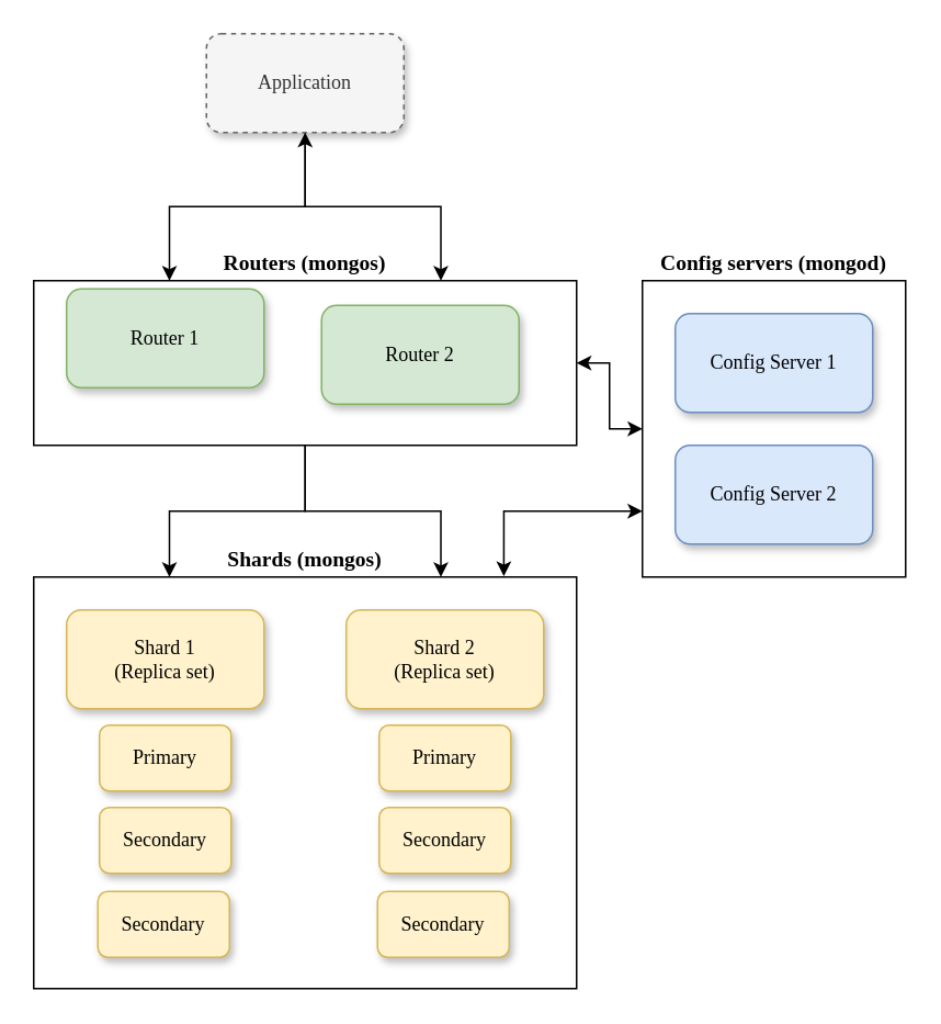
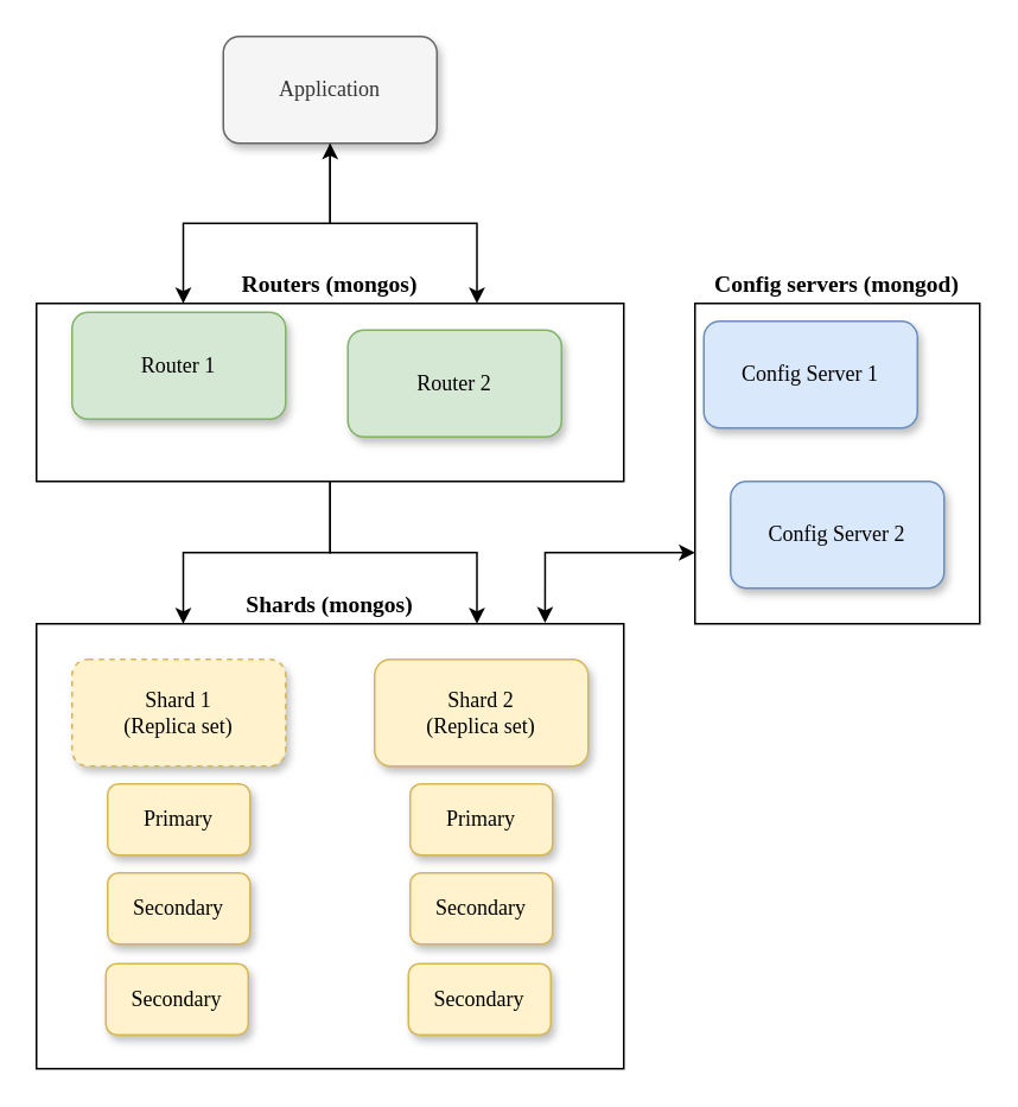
  <mxCell id="0" />
  <mxCell id="1" parent="0" />
  <mxCell id="2" value="&lt;b&gt;&lt;font style=&quot;font-size: 13px;&quot;&gt;Config servers (mongod)&lt;/font&gt;&lt;/b&gt;" style="rounded=0;fillColor=none;align=center;whiteSpace=wrap;html=1;verticalAlign=bottom;labelPosition=center;verticalLabelPosition=top;fontFamily=Verdana;" vertex="1" parent="1"><mxGeometry x="390" y="170" width="160" height="180" as="geometry" /></mxCell>
  <mxCell id="3" value="&lt;b&gt;&lt;font style=&quot;font-size: 13px;&quot;&gt;Shards (mongos)&lt;br&gt;&lt;/font&gt;&lt;/b&gt;" style="rounded=0;fillColor=none;align=center;whiteSpace=wrap;html=1;verticalAlign=bottom;labelPosition=center;verticalLabelPosition=top;fontFamily=Verdana;" vertex="1" parent="1"><mxGeometry x="20" y="350" width="330" height="250" as="geometry" /></mxCell>
  <mxCell id="4" value="&lt;b&gt;&lt;font style=&quot;font-size: 13px;&quot;&gt;Routers (mongos)&lt;br&gt;&lt;/font&gt;&lt;/b&gt;" style="rounded=0;fillColor=none;align=center;whiteSpace=wrap;html=1;verticalAlign=bottom;labelPosition=center;verticalLabelPosition=top;fontFamily=Verdana;" vertex="1" parent="1"><mxGeometry x="20" y="170" width="330" height="100" as="geometry" /></mxCell>
  <mxCell id="5" value="Router 1" style="rounded=1;whiteSpace=wrap;html=1;fillColor=#d5e8d4;strokeColor=#82b366;shadow=1;fontFamily=Verdana;" vertex="1" parent="1"><mxGeometry x="40" y="175" width="120" height="60" as="geometry" /></mxCell>
  <mxCell id="6" value="Router 2" style="rounded=1;whiteSpace=wrap;html=1;fillColor=#d5e8d4;strokeColor=#82b366;shadow=1;fontFamily=Verdana;" vertex="1" parent="1"><mxGeometry x="195" y="185" width="120" height="60" as="geometry" /></mxCell>
- <mxCell id="7" value="Shard 1 &lt;br&gt;(Replica set)" style="rounded=1;whiteSpace=wrap;html=1;fontFamily=Verdana;fillColor=#fff2cc;strokeColor=#d6b656;shadow=1;" vertex="1" parent="1"><mxGeometry x="40" y="370" width="120" height="60" as="geometry" /></mxCell>
- <mxCell id="8" value="Config Server 1" style="rounded=1;whiteSpace=wrap;html=1;glass=0;shadow=1;fillColor=#dae8fc;fillStyle=solid;strokeColor=#6c8ebf;fontFamily=Verdana;labelBorderColor=none;" vertex="1" parent="1"><mxGeometry x="410" y="190" width="120" height="60" as="geometry" /></mxCell>
+ <mxCell id="7" value="Shard 1 &lt;br&gt;(Replica set)" style="rounded=1;whiteSpace=wrap;html=1;fontFamily=Verdana;fillColor=#fff2cc;strokeColor=#d6b656;shadow=1;dashed=1;" vertex="1" parent="1"><mxGeometry x="40" y="370" width="120" height="60" as="geometry" /></mxCell>
+ <mxCell id="8" value="Config Server 1" style="rounded=1;whiteSpace=wrap;html=1;glass=0;shadow=1;fillColor=#dae8fc;fillStyle=solid;strokeColor=#6c8ebf;fontFamily=Verdana;labelBorderColor=none;" vertex="1" parent="1"><mxGeometry x="395" y="180" width="120" height="60" as="geometry" /></mxCell>
  <mxCell id="9" value="Config Server 2" style="rounded=1;whiteSpace=wrap;html=1;glass=0;shadow=1;fillColor=#dae8fc;fillStyle=solid;strokeColor=#6c8ebf;fontFamily=Verdana;labelBorderColor=none;" vertex="1" parent="1"><mxGeometry x="410" y="270" width="120" height="60" as="geometry" /></mxCell>
  <mxCell id="10" value="Primary&lt;br&gt;" style="rounded=1;whiteSpace=wrap;html=1;fontFamily=Verdana;fillColor=#fff2cc;strokeColor=#d6b656;shadow=1;" vertex="1" parent="1"><mxGeometry x="60" y="440" width="80" height="40" as="geometry" /></mxCell>
  <mxCell id="11" value="Secondary&lt;br&gt;" style="rounded=1;whiteSpace=wrap;html=1;fontFamily=Verdana;fillColor=#fff2cc;strokeColor=#d6b656;shadow=1;" vertex="1" parent="1"><mxGeometry x="60" y="490" width="80" height="40" as="geometry" /></mxCell>
  <mxCell id="12" value="Secondary&lt;br&gt;" style="rounded=1;whiteSpace=wrap;html=1;fontFamily=Verdana;fillColor=#fff2cc;strokeColor=#d6b656;shadow=1;" vertex="1" parent="1"><mxGeometry x="59" y="541" width="80" height="40" as="geometry" /></mxCell>
  <mxCell id="13" style="edgeStyle=orthogonalEdgeStyle;rounded=0;orthogonalLoop=1;jettySize=auto;html=1;entryX=0.25;entryY=0;entryDx=0;entryDy=0;fontFamily=Verdana;" edge="1" parent="1" source="4" target="3"><mxGeometry relative="1" as="geometry" /></mxCell>
  <mxCell id="14" style="edgeStyle=orthogonalEdgeStyle;rounded=0;orthogonalLoop=1;jettySize=auto;html=1;entryX=0.75;entryY=0;entryDx=0;entryDy=0;fontFamily=Verdana;" edge="1" parent="1" source="4" target="3"><mxGeometry relative="1" as="geometry" /></mxCell>
- <mxCell id="15" style="edgeStyle=orthogonalEdgeStyle;rounded=0;orthogonalLoop=1;jettySize=auto;html=1;startArrow=classic;startFill=1;fontFamily=Verdana;" edge="1" parent="1" source="4" target="2"><mxGeometry relative="1" as="geometry" /></mxCell>
  <mxCell id="16" value="Shard 2&lt;br&gt;(Replica set)" style="rounded=1;whiteSpace=wrap;html=1;fontFamily=Verdana;fillColor=#fff2cc;strokeColor=#d6b656;shadow=1;" vertex="1" parent="1"><mxGeometry x="210" y="370" width="120" height="60" as="geometry" /></mxCell>
  <mxCell id="17" value="Primary&lt;br&gt;" style="rounded=1;whiteSpace=wrap;html=1;fontFamily=Verdana;fillColor=#fff2cc;strokeColor=#d6b656;shadow=1;" vertex="1" parent="1"><mxGeometry x="230" y="440" width="80" height="40" as="geometry" /></mxCell>
  <mxCell id="18" value="Secondary&lt;br&gt;" style="rounded=1;whiteSpace=wrap;html=1;fontFamily=Verdana;fillColor=#fff2cc;strokeColor=#d6b656;shadow=1;" vertex="1" parent="1"><mxGeometry x="230" y="490" width="80" height="40" as="geometry" /></mxCell>
  <mxCell id="19" value="Secondary&lt;br&gt;" style="rounded=1;whiteSpace=wrap;html=1;fontFamily=Verdana;fillColor=#fff2cc;strokeColor=#d6b656;shadow=1;" vertex="1" parent="1"><mxGeometry x="229" y="541" width="80" height="40" as="geometry" /></mxCell>
  <mxCell id="20" style="edgeStyle=orthogonalEdgeStyle;rounded=0;orthogonalLoop=1;jettySize=auto;html=1;entryX=0.866;entryY=-0.002;entryDx=0;entryDy=0;entryPerimeter=0;startArrow=classic;startFill=1;fontFamily=Verdana;" edge="1" parent="1" target="3"><mxGeometry relative="1" as="geometry"><mxPoint x="390" y="310" as="sourcePoint" /><Array as="points"><mxPoint x="390" y="310" /><mxPoint x="306" y="310" /></Array></mxGeometry></mxCell>
  <mxCell id="21" style="edgeStyle=orthogonalEdgeStyle;rounded=0;orthogonalLoop=1;jettySize=auto;html=1;entryX=0.25;entryY=0;entryDx=0;entryDy=0;" edge="1" parent="1" source="23" target="4"><mxGeometry relative="1" as="geometry" /></mxCell>
  <mxCell id="22" style="edgeStyle=orthogonalEdgeStyle;rounded=0;orthogonalLoop=1;jettySize=auto;html=1;entryX=0.75;entryY=0;entryDx=0;entryDy=0;startArrow=classic;startFill=1;" edge="1" parent="1" source="23" target="4"><mxGeometry relative="1" as="geometry" /></mxCell>
- <mxCell id="23" value="&lt;font face=&quot;Verdana&quot;&gt;Application&lt;/font&gt;" style="rounded=1;whiteSpace=wrap;html=1;shadow=1;fillColor=#f5f5f5;fontColor=#333333;strokeColor=#666666;dashed=1;" vertex="1" parent="1"><mxGeometry x="125" y="20" width="120" height="60" as="geometry" /></mxCell>
+ <mxCell id="23" value="&lt;font face=&quot;Verdana&quot;&gt;Application&lt;/font&gt;" style="rounded=1;whiteSpace=wrap;html=1;shadow=1;fillColor=#f5f5f5;fontColor=#333333;strokeColor=#666666;" vertex="1" parent="1"><mxGeometry x="125" y="20" width="120" height="60" as="geometry" /></mxCell>
